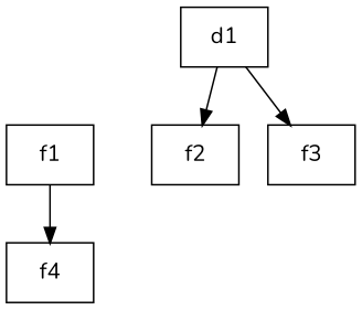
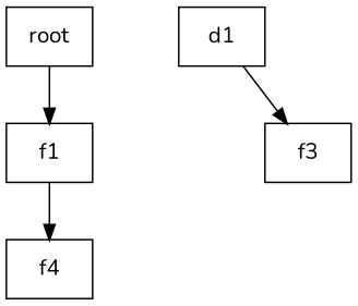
  digraph {
    fontname=Nunito
    ranksep=0.5
    node [fontname=Nunito shape=record]
    edge [fontname=Nunito]
+   n1 [label="{{root}}"]
    n2 [label="{{f1}}"]
    n3 [label="{{f4}}"]
    n4 [label="{{d1}}"]
-   n5 [label="{{f2}}"]
    n6 [label="{{f3}}"]
+   n1 -> n2
    n2 -> n3
-   n4 -> n5
    n4 -> n6
  }
